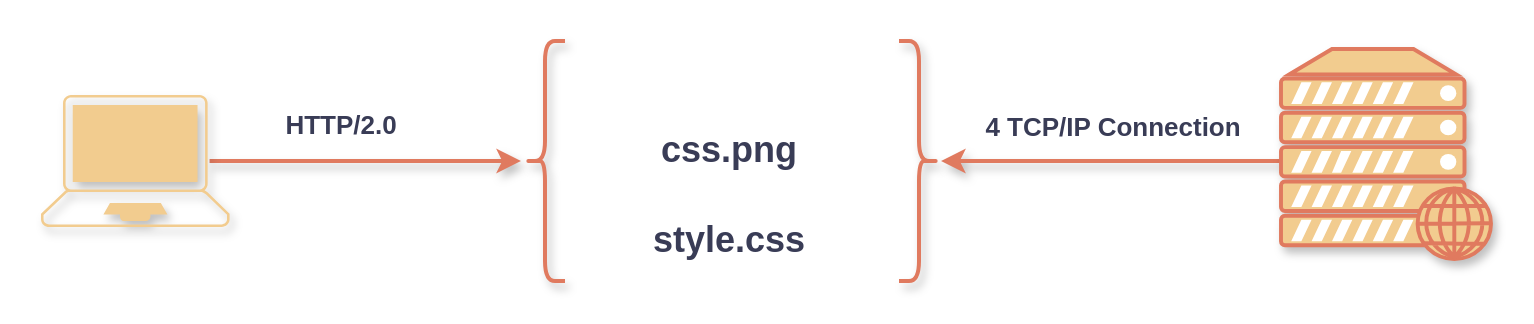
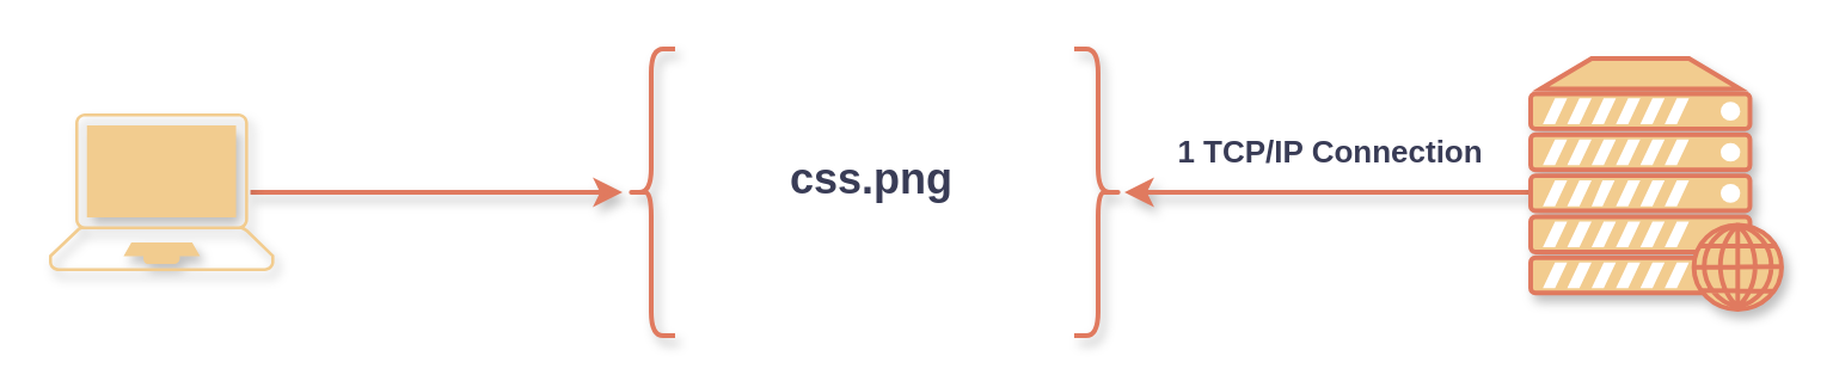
  <mxCell id="0" />
  <mxCell id="1" parent="0" />
  <mxCell id="2" style="edgeStyle=orthogonalEdgeStyle;rounded=1;orthogonalLoop=1;jettySize=auto;html=1;strokeWidth=2;labelBackgroundColor=none;strokeColor=#E07A5F;fontColor=default;shadow=1;" edge="1" parent="1"><mxGeometry relative="1" as="geometry"><mxPoint x="260" y="80" as="targetPoint" /><mxPoint x="104.29" y="80" as="sourcePoint" /></mxGeometry></mxCell>
  <mxCell id="3" value="" style="points=[[0.13,0.02,0],[0.5,0,0],[0.87,0.02,0],[0.885,0.4,0],[0.985,0.985,0],[0.5,1,0],[0.015,0.985,0],[0.115,0.4,0]];verticalLabelPosition=bottom;html=1;verticalAlign=top;aspect=fixed;align=center;pointerEvents=1;shape=mxgraph.cisco19.laptop;fillColor=#F2CC8F;strokeColor=none;labelBackgroundColor=none;fontColor=#393C56;rounded=1;shadow=1;" vertex="1" parent="1"><mxGeometry x="20" y="47" width="94.29" height="66" as="geometry" /></mxCell>
  <mxCell id="4" style="edgeStyle=orthogonalEdgeStyle;rounded=1;orthogonalLoop=1;jettySize=auto;html=1;strokeWidth=2;labelBackgroundColor=none;strokeColor=#E07A5F;fontColor=default;shadow=1;" edge="1" parent="1"><mxGeometry relative="1" as="geometry"><mxPoint x="470" y="80" as="targetPoint" /><mxPoint x="640" y="80" as="sourcePoint" /></mxGeometry></mxCell>
  <mxCell id="5" value="" style="shape=curlyBracket;whiteSpace=wrap;html=1;rounded=1;labelPosition=left;verticalLabelPosition=middle;align=right;verticalAlign=middle;strokeWidth=2;labelBackgroundColor=none;fillColor=#F2CC8F;strokeColor=#E07A5F;fontColor=#393C56;shadow=1;" vertex="1" parent="1"><mxGeometry x="262" y="20" width="20" height="120" as="geometry" /></mxCell>
  <mxCell id="6" value="" style="shape=curlyBracket;whiteSpace=wrap;html=1;rounded=1;flipH=1;labelPosition=right;verticalLabelPosition=middle;align=left;verticalAlign=middle;strokeWidth=2;labelBackgroundColor=none;fillColor=#F2CC8F;strokeColor=#E07A5F;fontColor=#393C56;shadow=1;" vertex="1" parent="1"><mxGeometry x="449" y="20" width="20" height="120" as="geometry" /></mxCell>
  <mxCell id="7" value="&lt;span style=&quot;font-size: 18px;&quot;&gt;&lt;b&gt;css.png&lt;br&gt;&lt;/b&gt;&lt;/span&gt;" style="text;html=1;align=center;verticalAlign=middle;resizable=0;points=[];autosize=1;strokeColor=none;fillColor=none;labelBackgroundColor=none;fontColor=#393C56;rounded=1;shadow=1;" vertex="1" parent="1"><mxGeometry x="314" y="55" width="100" height="40" as="geometry" /></mxCell>
- <mxCell id="8" value="&lt;span style=&quot;font-size: 18px;&quot;&gt;&lt;b&gt;style.css&lt;br&gt;&lt;/b&gt;&lt;/span&gt;" style="text;html=1;align=center;verticalAlign=middle;resizable=0;points=[];autosize=1;strokeColor=none;fillColor=none;labelBackgroundColor=none;fontColor=#393C56;rounded=1;shadow=1;" vertex="1" parent="1"><mxGeometry x="314" y="100" width="100" height="40" as="geometry" /></mxCell>
- <mxCell id="9" value="&lt;b&gt;&lt;font style=&quot;font-size: 13px;&quot;&gt;HTTP/2.0&lt;/font&gt;&lt;/b&gt;" style="text;html=1;align=center;verticalAlign=middle;resizable=0;points=[];autosize=1;strokeColor=none;fillColor=none;labelBackgroundColor=none;fontColor=#393C56;rounded=1;shadow=1;" vertex="1" parent="1"><mxGeometry x="130" y="47" width="80" height="30" as="geometry" /></mxCell>
- <mxCell id="10" value="&lt;b&gt;&lt;font style=&quot;font-size: 13px;&quot;&gt;4 TCP/IP Connection&lt;/font&gt;&lt;/b&gt;" style="text;html=1;align=center;verticalAlign=middle;resizable=0;points=[];autosize=1;strokeColor=none;fillColor=none;labelBackgroundColor=none;fontColor=#393C56;rounded=1;shadow=1;" vertex="1" parent="1"><mxGeometry x="481" y="48" width="150" height="30" as="geometry" /></mxCell>
+ <mxCell id="10" value="&lt;b&gt;&lt;font style=&quot;font-size: 13px;&quot;&gt;1 TCP/IP Connection&lt;/font&gt;&lt;/b&gt;" style="text;html=1;align=center;verticalAlign=middle;resizable=0;points=[];autosize=1;strokeColor=none;fillColor=none;labelBackgroundColor=none;fontColor=#393C56;rounded=1;shadow=1;" vertex="1" parent="1"><mxGeometry x="481" y="48" width="150" height="30" as="geometry" /></mxCell>
  <mxCell id="11" value="" style="fontColor=#393C56;verticalAlign=top;verticalLabelPosition=bottom;labelPosition=center;align=center;html=1;outlineConnect=0;fillColor=#F2CC8F;strokeColor=#E07A5F;gradientDirection=north;strokeWidth=2;shape=mxgraph.networks.web_server;labelBackgroundColor=none;rounded=1;shadow=1;" vertex="1" parent="1"><mxGeometry x="640" y="24" width="105" height="105" as="geometry" /></mxCell>
